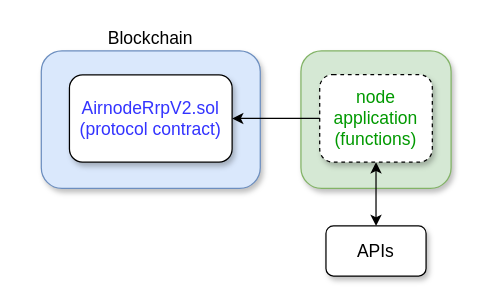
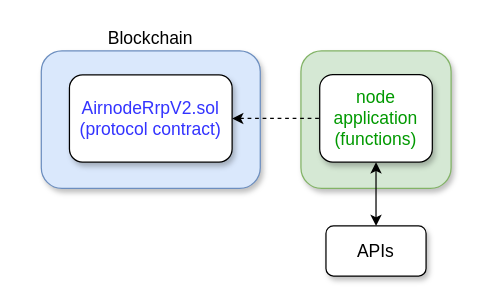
  <mxCell id="0" />
  <mxCell id="1" parent="0" />
  <mxCell id="2" value="" style="rounded=1;whiteSpace=wrap;html=1;fillColor=#d5e8d4;strokeColor=#82b366;shadow=1;" parent="1" vertex="1"><mxGeometry x="240" y="40" width="120" height="110" as="geometry" /></mxCell>
  <mxCell id="3" value="&lt;font style=&quot;font-size: 14px&quot;&gt;APIs&lt;/font&gt;" style="rounded=1;whiteSpace=wrap;html=1;shadow=1;" parent="1" vertex="1"><mxGeometry x="260" y="180" width="80" height="40" as="geometry" /></mxCell>
  <mxCell id="4" style="edgeStyle=orthogonalEdgeStyle;rounded=0;orthogonalLoop=1;jettySize=auto;html=1;entryX=0.5;entryY=0;entryDx=0;entryDy=0;startArrow=classic;startFill=1;" parent="1" source="5" target="3" edge="1"><mxGeometry relative="1" as="geometry" /></mxCell>
- <mxCell id="5" value="&lt;font style=&quot;font-size: 14px&quot; color=&quot;#009900&quot;&gt;node&lt;br&gt;application&lt;br&gt;(functions)&lt;/font&gt;" style="rounded=1;whiteSpace=wrap;html=1;shadow=1;dashed=1;" parent="1" vertex="1"><mxGeometry x="255" y="59" width="90" height="70" as="geometry" /></mxCell>
+ <mxCell id="5" value="&lt;font style=&quot;font-size: 14px&quot; color=&quot;#009900&quot;&gt;node&lt;br&gt;application&lt;br&gt;(functions)&lt;/font&gt;" style="rounded=1;whiteSpace=wrap;html=1;shadow=1;" parent="1" vertex="1"><mxGeometry x="255" y="59" width="90" height="70" as="geometry" /></mxCell>
  <mxCell id="6" value="" style="rounded=1;whiteSpace=wrap;html=1;fillColor=#dae8fc;strokeColor=#6c8ebf;shadow=1;" parent="1" vertex="1"><mxGeometry x="32.5" y="40" width="175" height="110" as="geometry" /></mxCell>
  <mxCell id="7" value="Blockchain" style="text;html=1;strokeColor=none;fillColor=none;align=center;verticalAlign=middle;whiteSpace=wrap;rounded=0;fontSize=14;" parent="1" vertex="1"><mxGeometry x="20" y="20" width="200" height="20" as="geometry" /></mxCell>
- <mxCell id="8" style="edgeStyle=orthogonalEdgeStyle;rounded=0;orthogonalLoop=1;jettySize=auto;html=1;exitX=1;exitY=0.5;exitDx=0;exitDy=0;entryX=0;entryY=0.5;entryDx=0;entryDy=0;startArrow=classic;startFill=1;strokeColor=#000000;endArrow=none;endFill=0;" parent="1" source="9" target="5" edge="1"><mxGeometry relative="1" as="geometry"><mxPoint x="190.68" y="94" as="sourcePoint" /></mxGeometry></mxCell>
+ <mxCell id="8" style="edgeStyle=orthogonalEdgeStyle;rounded=0;orthogonalLoop=1;jettySize=auto;html=1;exitX=1;exitY=0.5;exitDx=0;exitDy=0;entryX=0;entryY=0.5;entryDx=0;entryDy=0;startArrow=classic;startFill=1;strokeColor=#000000;endArrow=none;endFill=0;dashed=1;" parent="1" source="9" target="5" edge="1"><mxGeometry relative="1" as="geometry"><mxPoint x="190.68" y="94" as="sourcePoint" /></mxGeometry></mxCell>
  <mxCell id="9" value="&lt;font style=&quot;font-size: 14px&quot; color=&quot;#3333ff&quot;&gt;AirnodeRrpV2.sol&lt;br&gt;(protocol contract)&lt;/font&gt;" style="rounded=1;whiteSpace=wrap;html=1;shadow=1;" parent="1" vertex="1"><mxGeometry x="55" y="59.25" width="130" height="69.75" as="geometry" /></mxCell>
